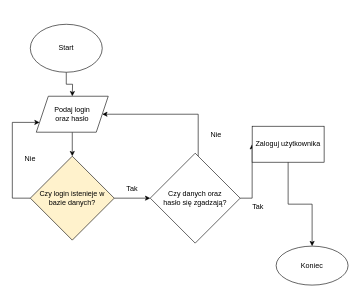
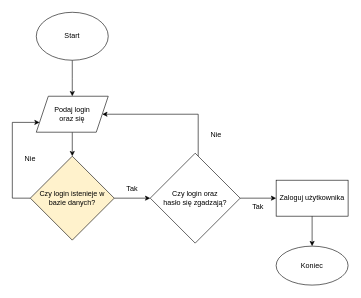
  <mxCell id="0" />
  <mxCell id="1" parent="0" />
  <mxCell id="2" style="edgeStyle=orthogonalEdgeStyle;rounded=0;orthogonalLoop=1;jettySize=auto;html=1;" edge="1" parent="1" source="3"><mxGeometry relative="1" as="geometry"><mxPoint x="120" y="160" as="targetPoint" /></mxGeometry></mxCell>
- <mxCell id="3" value="Start" style="ellipse;whiteSpace=wrap;html=1;" vertex="1" parent="1"><mxGeometry x="50" y="40" width="120" height="80" as="geometry" /></mxCell>
+ <mxCell id="3" value="Start" style="ellipse;whiteSpace=wrap;html=1;" vertex="1" parent="1"><mxGeometry x="60" y="20" width="120" height="80" as="geometry" /></mxCell>
  <mxCell id="4" value="Koniec" style="ellipse;whiteSpace=wrap;html=1;" vertex="1" parent="1"><mxGeometry x="460" y="410" width="120" height="65" as="geometry" /></mxCell>
  <mxCell id="5" style="edgeStyle=orthogonalEdgeStyle;rounded=0;orthogonalLoop=1;jettySize=auto;html=1;entryX=0.5;entryY=0;entryDx=0;entryDy=0;" edge="1" parent="1" source="6" target="9"><mxGeometry relative="1" as="geometry" /></mxCell>
- <mxCell id="6" value="Podaj login&lt;br&gt;oraz hasło" style="shape=parallelogram;perimeter=parallelogramPerimeter;whiteSpace=wrap;html=1;fixedSize=1;" vertex="1" parent="1"><mxGeometry x="60" y="160" width="120" height="60" as="geometry" /></mxCell>
+ <mxCell id="6" value="Podaj login&lt;br&gt;oraz się" style="shape=parallelogram;perimeter=parallelogramPerimeter;whiteSpace=wrap;html=1;fixedSize=1;" vertex="1" parent="1"><mxGeometry x="60" y="160" width="120" height="60" as="geometry" /></mxCell>
  <mxCell id="7" style="edgeStyle=orthogonalEdgeStyle;rounded=0;orthogonalLoop=1;jettySize=auto;html=1;entryX=0;entryY=0.75;entryDx=0;entryDy=0;" edge="1" parent="1" source="9" target="6"><mxGeometry relative="1" as="geometry"><Array as="points"><mxPoint x="20" y="330" /><mxPoint x="20" y="204" /></Array></mxGeometry></mxCell>
  <mxCell id="8" style="edgeStyle=orthogonalEdgeStyle;rounded=0;orthogonalLoop=1;jettySize=auto;html=1;" edge="1" parent="1" source="9" target="12"><mxGeometry relative="1" as="geometry" /></mxCell>
  <mxCell id="9" value="Czy login istenieje w bazie danych?" style="rhombus;whiteSpace=wrap;html=1;fillColor=#fff2cc;" vertex="1" parent="1"><mxGeometry x="50" y="260" width="140" height="140" as="geometry" /></mxCell>
  <mxCell id="10" style="edgeStyle=orthogonalEdgeStyle;rounded=0;orthogonalLoop=1;jettySize=auto;html=1;" edge="1" parent="1" source="12" target="16"><mxGeometry relative="1" as="geometry" /></mxCell>
  <mxCell id="11" style="edgeStyle=orthogonalEdgeStyle;rounded=0;orthogonalLoop=1;jettySize=auto;html=1;entryX=1;entryY=0.5;entryDx=0;entryDy=0;" edge="1" parent="1" source="12" target="6"><mxGeometry relative="1" as="geometry"><Array as="points"><mxPoint x="330" y="190" /></Array></mxGeometry></mxCell>
- <mxCell id="12" value="Czy danych oraz&lt;br&gt;hasło się zgadzają?" style="rhombus;whiteSpace=wrap;html=1;" vertex="1" parent="1"><mxGeometry x="250" y="255" width="150" height="150" as="geometry" /></mxCell>
+ <mxCell id="12" value="Czy login oraz&lt;br&gt;hasło się zgadzają?" style="rhombus;whiteSpace=wrap;html=1;" vertex="1" parent="1"><mxGeometry x="250" y="255" width="150" height="150" as="geometry" /></mxCell>
  <mxCell id="13" value="Tak" style="text;html=1;strokeColor=none;fillColor=none;align=center;verticalAlign=middle;whiteSpace=wrap;rounded=0;" vertex="1" parent="1"><mxGeometry x="400" y="330" width="60" height="30" as="geometry" /></mxCell>
  <mxCell id="14" value="Nie" style="text;html=1;strokeColor=none;fillColor=none;align=center;verticalAlign=middle;whiteSpace=wrap;rounded=0;" vertex="1" parent="1"><mxGeometry x="20" y="250" width="60" height="30" as="geometry" /></mxCell>
  <mxCell id="15" style="edgeStyle=orthogonalEdgeStyle;rounded=0;orthogonalLoop=1;jettySize=auto;html=1;entryX=0.5;entryY=0;entryDx=0;entryDy=0;" edge="1" parent="1" source="16" target="4"><mxGeometry relative="1" as="geometry" /></mxCell>
- <mxCell id="16" value="Zaloguj użytkownika" style="rounded=0;whiteSpace=wrap;html=1;" vertex="1" parent="1"><mxGeometry x="420" y="210" width="120" height="60" as="geometry" /></mxCell>
+ <mxCell id="16" value="Zaloguj użytkownika" style="rounded=0;whiteSpace=wrap;html=1;" vertex="1" parent="1"><mxGeometry x="460" y="300" width="120" height="60" as="geometry" /></mxCell>
  <mxCell id="17" value="Tak" style="text;html=1;strokeColor=none;fillColor=none;align=center;verticalAlign=middle;whiteSpace=wrap;rounded=0;" vertex="1" parent="1"><mxGeometry x="190" y="300" width="60" height="30" as="geometry" /></mxCell>
  <mxCell id="18" value="Nie" style="text;html=1;strokeColor=none;fillColor=none;align=center;verticalAlign=middle;whiteSpace=wrap;rounded=0;" vertex="1" parent="1"><mxGeometry x="330" y="210" width="60" height="30" as="geometry" /></mxCell>
